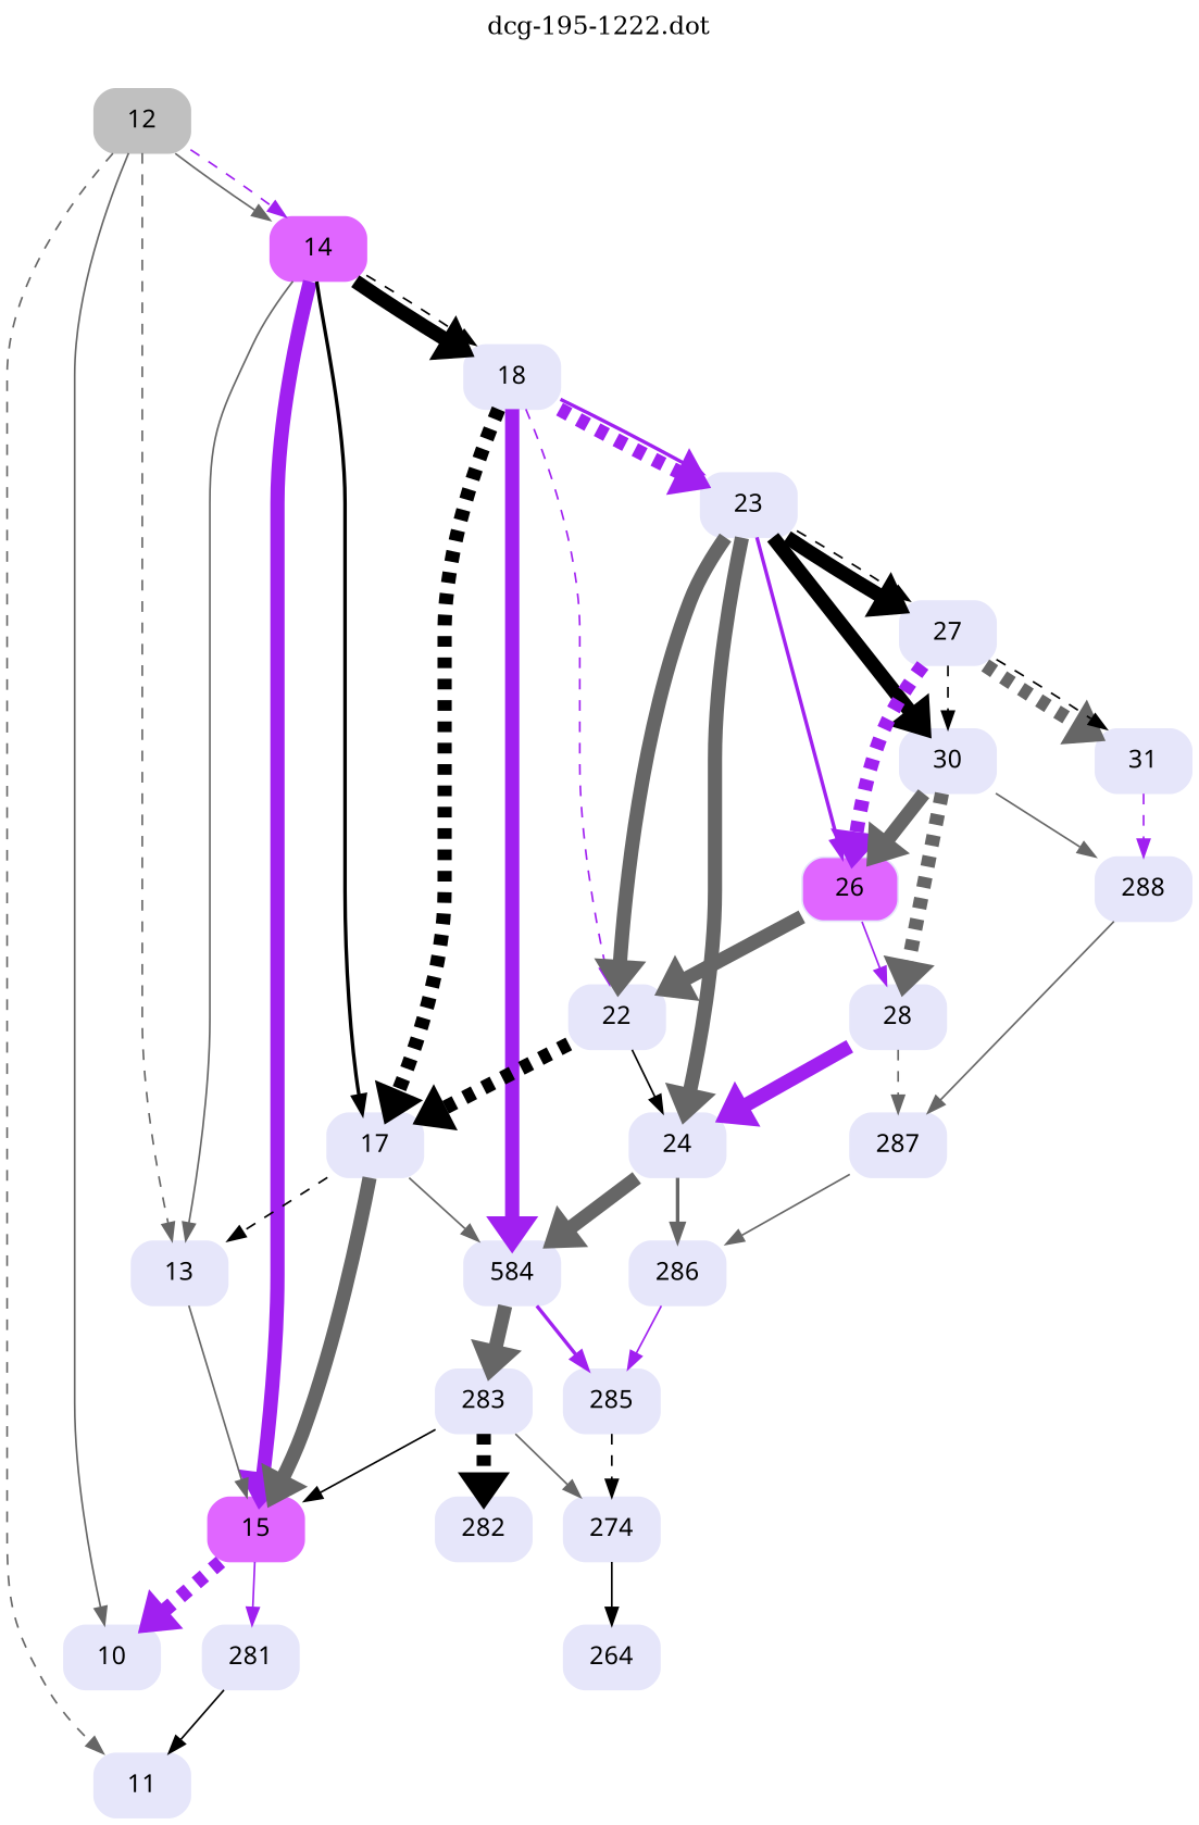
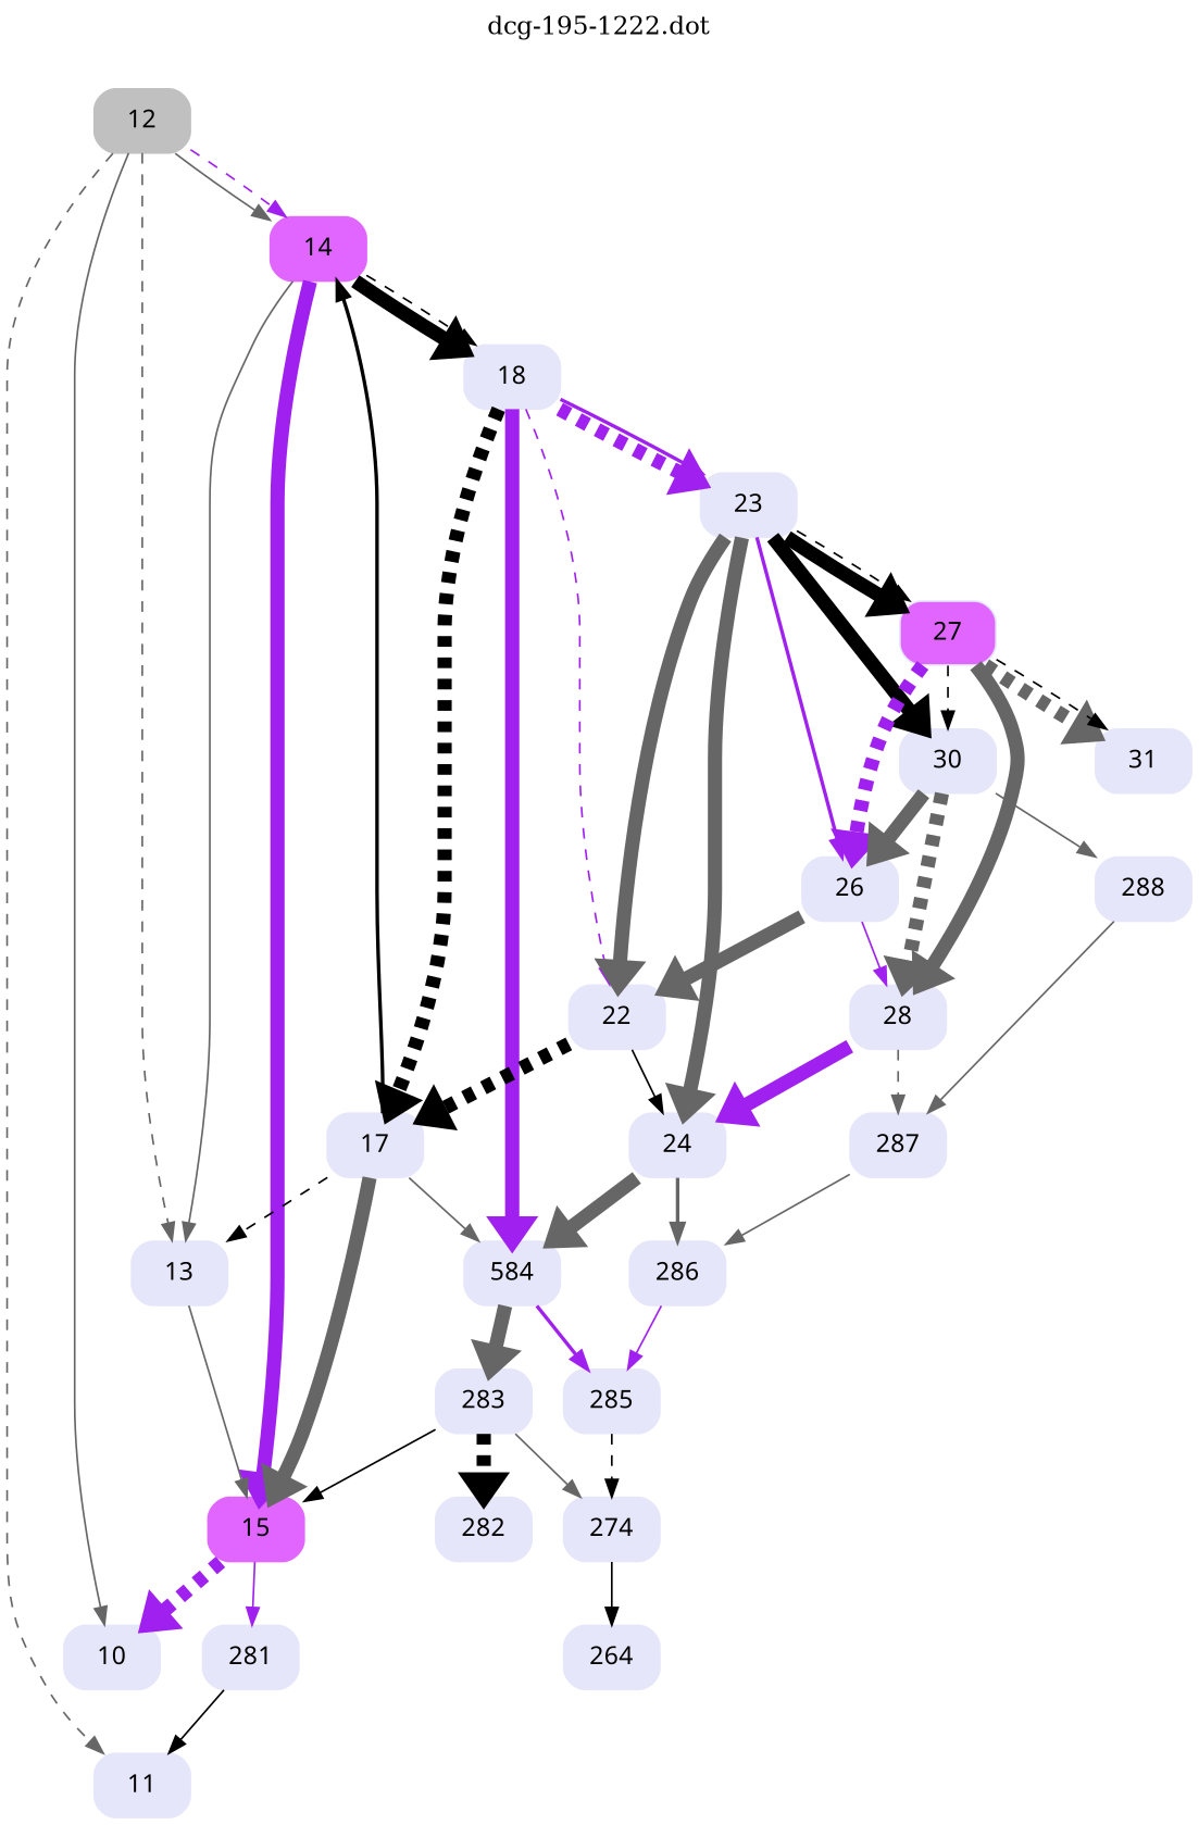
  digraph {
    label="dcg-195-1222.dot"
    labelloc=t
    node [color=lavender fontname="sans-serif" shape=box style="rounded,filled"]
    edge [color=gray40 penwidth=8 style=dashed]
    n1 [color=grey label=12]
    n2 [label=11]
    n3 [label=10]
    n4 [color=mediumorchid1 label=14]
    n5 [label=13]
    n6 [color=mediumorchid1 label=15]
    n7 [label=18]
    n8 [label=17]
    n9 [label=281]
    n10 [label=584]
    n11 [label=23]
    n12 [label=22]
    n13 [label=283]
    n14 [label=274]
    n15 [label=282]
    n16 [label=285]
    n17 [label=24]
-   n18 [label=27]
-   n19 [label=26 fillcolor=mediumorchid1]
+   n18 [label=27 fillcolor=mediumorchid1]
+   n19 [label=26]
    n20 [label=30]
    n21 [label=286]
    n22 [label=28]
    n23 [label=31]
    n24 [label=287]
    n25 [label=288]
    n26 [label=264]
    n1 -> n2 [penwidth=1]
    n1 -> n3 [penwidth=1 style=bold]
    n1 -> n4 [penwidth=1 style=bold]
    n1 -> n4 [color=purple penwidth=""]
    n1 -> n5 [penwidth=""]
    n4 -> n5 [penwidth=1 style=solid]
    n4 -> n6 [color=purple style=solid]
    n4 -> n7 [color=black style=bold]
    n4 -> n7 [color=black penwidth=""]
-   n4 -> n8 [color=black style=bold penwidth=""]
+   n8 -> n4 [color=black style=bold penwidth=""]
    n5 -> n6 [style=solid penwidth=""]
    n6 -> n3 [color=purple]
    n6 -> n9 [color=purple penwidth=1 style=solid]
    n7 -> n8 [color=black]
    n7 -> n10 [color=purple style=solid]
    n7 -> n11 [color=purple]
    n7 -> n11 [color=purple style=bold penwidth=""]
    n7 -> n12 [color=purple penwidth=""]
    n8 -> n5 [color=black penwidth=1]
    n8 -> n6 [style=solid]
    n8 -> n10 [style=solid penwidth=""]
    n9 -> n2 [color=black penwidth=1 style=bold]
    n10 -> n13 [style=solid]
    n10 -> n16 [color=purple style=bold penwidth=""]
    n11 -> n12 [style=bold]
    n11 -> n17 [style=solid]
    n11 -> n18 [color=black style=solid]
    n11 -> n18 [color=black penwidth=""]
    n11 -> n19 [color=purple style=bold penwidth=""]
    n11 -> n20 [color=black style=bold]
    n12 -> n8 [color=black]
    n12 -> n17 [color=black style=solid penwidth=""]
    n13 -> n6 [color=black style=solid penwidth=""]
    n13 -> n14 [style=solid penwidth=""]
    n13 -> n15 [color=black]
    n14 -> n26 [color=black penwidth=1 style=solid]
    n16 -> n14 [color=black penwidth=1]
    n17 -> n10 [style=bold]
    n17 -> n21 [style=bold penwidth=""]
    n18 -> n19 [color=purple]
    n18 -> n20 [color=black penwidth=""]
+   n18 -> n22 [style=bold]
    n18 -> n23
    n18 -> n23 [color=black penwidth=""]
    n19 -> n12 [style=solid]
    n19 -> n22 [color=purple style=solid penwidth=""]
    n20 -> n19 [style=bold]
    n20 -> n22
    n20 -> n25 [style=solid penwidth=""]
    n21 -> n16 [color=purple penwidth=1 style=bold]
    n22 -> n17 [color=purple style=solid]
    n22 -> n24 [penwidth=""]
-   n23 -> n25 [color=purple penwidth=1]
    n24 -> n21 [penwidth=1 style=solid]
    n25 -> n24 [penwidth=1 style=bold]
  }
